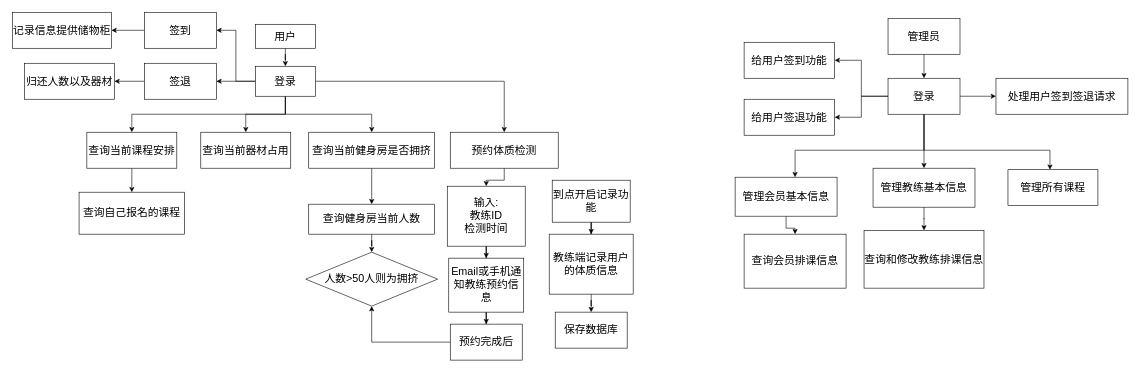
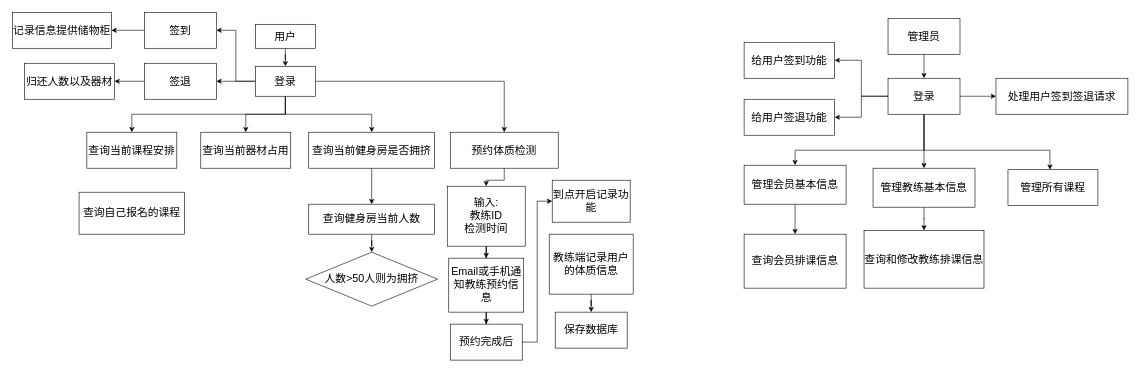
  <mxCell id="0" />
  <mxCell id="1" parent="0" />
  <mxCell id="2" style="edgeStyle=orthogonalEdgeStyle;rounded=0;orthogonalLoop=1;jettySize=auto;html=1;entryX=0.5;entryY=0;entryDx=0;entryDy=0;" parent="1" source="3" target="10" edge="1"><mxGeometry relative="1" as="geometry" /></mxCell>
  <mxCell id="3" value="&lt;font style=&quot;font-size: 18px;&quot;&gt;用户&lt;/font&gt;" style="whiteSpace=wrap;html=1;" parent="1" vertex="1"><mxGeometry x="425" y="40" width="100" height="40" as="geometry" /></mxCell>
  <mxCell id="4" style="edgeStyle=orthogonalEdgeStyle;rounded=0;orthogonalLoop=1;jettySize=auto;html=1;exitX=0.5;exitY=1;exitDx=0;exitDy=0;" parent="1" source="10" target="12" edge="1"><mxGeometry relative="1" as="geometry" /></mxCell>
  <mxCell id="5" style="edgeStyle=orthogonalEdgeStyle;rounded=0;orthogonalLoop=1;jettySize=auto;html=1;" parent="1" source="10" target="13" edge="1"><mxGeometry relative="1" as="geometry" /></mxCell>
  <mxCell id="6" style="edgeStyle=orthogonalEdgeStyle;rounded=0;orthogonalLoop=1;jettySize=auto;html=1;entryX=0.5;entryY=0;entryDx=0;entryDy=0;" parent="1" source="10" target="15" edge="1"><mxGeometry relative="1" as="geometry" /></mxCell>
  <mxCell id="7" style="edgeStyle=orthogonalEdgeStyle;rounded=0;orthogonalLoop=1;jettySize=auto;html=1;entryX=0.5;entryY=0;entryDx=0;entryDy=0;" parent="1" source="10" target="17" edge="1"><mxGeometry relative="1" as="geometry" /></mxCell>
  <mxCell id="8" style="edgeStyle=orthogonalEdgeStyle;rounded=0;orthogonalLoop=1;jettySize=auto;html=1;" parent="1" source="10" target="34" edge="1"><mxGeometry relative="1" as="geometry" /></mxCell>
  <mxCell id="9" style="edgeStyle=orthogonalEdgeStyle;rounded=0;orthogonalLoop=1;jettySize=auto;html=1;entryX=1;entryY=0.5;entryDx=0;entryDy=0;" edge="1" parent="1" source="10" target="37"><mxGeometry relative="1" as="geometry" /></mxCell>
  <mxCell id="10" value="&lt;font style=&quot;font-size: 18px;&quot;&gt;登录&lt;/font&gt;" style="rounded=0;whiteSpace=wrap;html=1;" parent="1" vertex="1"><mxGeometry x="425" y="110" width="100" height="50" as="geometry" /></mxCell>
- <mxCell id="11" style="edgeStyle=orthogonalEdgeStyle;rounded=0;orthogonalLoop=1;jettySize=auto;html=1;" parent="1" source="12" target="32" edge="1"><mxGeometry relative="1" as="geometry" /></mxCell>
  <mxCell id="12" value="&lt;font style=&quot;font-size: 18px;&quot;&gt;查询当前课程安排&lt;/font&gt;" style="rounded=0;whiteSpace=wrap;html=1;" parent="1" vertex="1"><mxGeometry x="144" y="220" width="150" height="60" as="geometry" /></mxCell>
  <mxCell id="13" value="&lt;font style=&quot;font-size: 18px;&quot;&gt;查询当前器材占用&lt;/font&gt;" style="rounded=0;whiteSpace=wrap;html=1;" parent="1" vertex="1"><mxGeometry x="334" y="220" width="150" height="60" as="geometry" /></mxCell>
  <mxCell id="14" style="edgeStyle=orthogonalEdgeStyle;rounded=0;orthogonalLoop=1;jettySize=auto;html=1;entryX=0.5;entryY=0;entryDx=0;entryDy=0;" parent="1" source="15" target="30" edge="1"><mxGeometry relative="1" as="geometry" /></mxCell>
  <mxCell id="15" value="&lt;font style=&quot;font-size: 18px;&quot;&gt;查询当前健身房是否拥挤&lt;/font&gt;" style="rounded=0;whiteSpace=wrap;html=1;" parent="1" vertex="1"><mxGeometry x="514" y="220" width="210" height="60" as="geometry" /></mxCell>
  <mxCell id="16" style="edgeStyle=orthogonalEdgeStyle;rounded=0;orthogonalLoop=1;jettySize=auto;html=1;" parent="1" source="17" target="19" edge="1"><mxGeometry relative="1" as="geometry" /></mxCell>
  <mxCell id="17" value="&lt;font style=&quot;font-size: 18px;&quot;&gt;预约体质检测&lt;/font&gt;" style="rounded=0;whiteSpace=wrap;html=1;" parent="1" vertex="1"><mxGeometry x="750" y="220" width="180" height="60" as="geometry" /></mxCell>
  <mxCell id="18" style="edgeStyle=orthogonalEdgeStyle;rounded=0;orthogonalLoop=1;jettySize=auto;html=1;entryX=0.5;entryY=0;entryDx=0;entryDy=0;" parent="1" source="19" target="21" edge="1"><mxGeometry relative="1" as="geometry" /></mxCell>
  <mxCell id="19" value="&lt;font style=&quot;font-size: 18px;&quot;&gt;输入:&lt;br&gt;教练ID&lt;br&gt;检测时间&lt;br&gt;&lt;/font&gt;" style="rounded=0;whiteSpace=wrap;html=1;" parent="1" vertex="1"><mxGeometry x="745" y="310" width="130" height="100" as="geometry" /></mxCell>
  <mxCell id="20" style="edgeStyle=orthogonalEdgeStyle;rounded=0;orthogonalLoop=1;jettySize=auto;html=1;entryX=0.5;entryY=0;entryDx=0;entryDy=0;" parent="1" source="21" target="23" edge="1"><mxGeometry relative="1" as="geometry" /></mxCell>
  <mxCell id="21" value="&lt;font style=&quot;font-size: 18px;&quot;&gt;Email或手机通知教练预约信息&lt;/font&gt;" style="rounded=0;whiteSpace=wrap;html=1;" parent="1" vertex="1"><mxGeometry x="747.5" y="430" width="125" height="90" as="geometry" /></mxCell>
- <mxCell id="22" style="edgeStyle=orthogonalEdgeStyle;rounded=0;orthogonalLoop=1;jettySize=auto;html=1;" parent="1" source="23" target="31" edge="1"><mxGeometry relative="1" as="geometry" /></mxCell>
+ <mxCell id="22" style="edgeStyle=orthogonalEdgeStyle;rounded=0;orthogonalLoop=1;jettySize=auto;html=1;entryX=0;entryY=0.5;entryDx=0;entryDy=0;" parent="1" source="23" target="25" edge="1"><mxGeometry relative="1" as="geometry" /></mxCell>
  <mxCell id="23" value="&lt;font style=&quot;font-size: 18px;&quot;&gt;预约完成后&lt;/font&gt;" style="rounded=0;whiteSpace=wrap;html=1;" parent="1" vertex="1"><mxGeometry x="750" y="540" width="120" height="60" as="geometry" /></mxCell>
- <mxCell id="24" style="edgeStyle=orthogonalEdgeStyle;rounded=0;orthogonalLoop=1;jettySize=auto;html=1;entryX=0.5;entryY=0;entryDx=0;entryDy=0;" parent="1" source="25" target="27" edge="1"><mxGeometry relative="1" as="geometry" /></mxCell>
  <mxCell id="25" value="&lt;font style=&quot;font-size: 18px;&quot;&gt;到点开启记录功能&lt;/font&gt;" style="rounded=0;whiteSpace=wrap;html=1;" parent="1" vertex="1"><mxGeometry x="920" y="300" width="130" height="70" as="geometry" /></mxCell>
  <mxCell id="26" style="edgeStyle=orthogonalEdgeStyle;rounded=0;orthogonalLoop=1;jettySize=auto;html=1;entryX=0.5;entryY=0;entryDx=0;entryDy=0;" parent="1" source="27" target="28" edge="1"><mxGeometry relative="1" as="geometry" /></mxCell>
  <mxCell id="27" value="&lt;font style=&quot;font-size: 18px;&quot;&gt;教练端记录用户的体质信息&lt;/font&gt;" style="rounded=0;whiteSpace=wrap;html=1;" parent="1" vertex="1"><mxGeometry x="915" y="390" width="140" height="100" as="geometry" /></mxCell>
  <mxCell id="28" value="&lt;font style=&quot;font-size: 18px;&quot;&gt;保存数据库&lt;/font&gt;" style="rounded=0;whiteSpace=wrap;html=1;" parent="1" vertex="1"><mxGeometry x="925" y="520" width="120" height="60" as="geometry" /></mxCell>
  <mxCell id="29" style="edgeStyle=orthogonalEdgeStyle;rounded=0;orthogonalLoop=1;jettySize=auto;html=1;entryX=0.5;entryY=0;entryDx=0;entryDy=0;" parent="1" source="30" target="31" edge="1"><mxGeometry relative="1" as="geometry" /></mxCell>
  <mxCell id="30" value="&lt;font style=&quot;font-size: 18px;&quot;&gt;查询健身房当前人数&lt;/font&gt;" style="rounded=0;whiteSpace=wrap;html=1;" parent="1" vertex="1"><mxGeometry x="514" y="340" width="210" height="50" as="geometry" /></mxCell>
  <mxCell id="31" value="&lt;font style=&quot;font-size: 18px;&quot;&gt;人数&amp;gt;50人则为拥挤&lt;/font&gt;" style="rhombus;whiteSpace=wrap;html=1;" parent="1" vertex="1"><mxGeometry x="509" y="420" width="220" height="90" as="geometry" /></mxCell>
  <mxCell id="32" value="&lt;font style=&quot;font-size: 18px;&quot;&gt;查询自己报名的课程&lt;/font&gt;" style="rounded=0;whiteSpace=wrap;html=1;" parent="1" vertex="1"><mxGeometry x="131" y="320" width="176" height="70" as="geometry" /></mxCell>
  <mxCell id="33" style="edgeStyle=orthogonalEdgeStyle;rounded=0;orthogonalLoop=1;jettySize=auto;html=1;" parent="1" source="34" target="35" edge="1"><mxGeometry relative="1" as="geometry" /></mxCell>
  <mxCell id="34" value="&lt;font style=&quot;font-size: 18px;&quot;&gt;签退&lt;/font&gt;" style="rounded=0;whiteSpace=wrap;html=1;" parent="1" vertex="1"><mxGeometry x="240" y="105" width="120" height="60" as="geometry" /></mxCell>
  <mxCell id="35" value="&lt;font style=&quot;font-size: 18px;&quot;&gt;归还人数以及器材&lt;/font&gt;" style="rounded=0;whiteSpace=wrap;html=1;" parent="1" vertex="1"><mxGeometry x="40" y="105" width="150" height="60" as="geometry" /></mxCell>
  <mxCell id="36" style="edgeStyle=orthogonalEdgeStyle;rounded=0;orthogonalLoop=1;jettySize=auto;html=1;" edge="1" parent="1" source="37" target="38"><mxGeometry relative="1" as="geometry" /></mxCell>
  <mxCell id="37" value="&lt;font style=&quot;font-size: 18px;&quot;&gt;签到&lt;/font&gt;" style="rounded=0;whiteSpace=wrap;html=1;" vertex="1" parent="1"><mxGeometry x="240" y="20" width="120" height="60" as="geometry" /></mxCell>
  <mxCell id="38" value="&lt;font style=&quot;font-size: 18px;&quot;&gt;记录信息提供储物柜&lt;/font&gt;" style="rounded=0;whiteSpace=wrap;html=1;" vertex="1" parent="1"><mxGeometry x="20" y="20" width="165" height="60" as="geometry" /></mxCell>
  <mxCell id="39" style="edgeStyle=orthogonalEdgeStyle;rounded=0;orthogonalLoop=1;jettySize=auto;html=1;entryX=0.5;entryY=0;entryDx=0;entryDy=0;" edge="1" parent="1" source="40" target="47"><mxGeometry relative="1" as="geometry" /></mxCell>
  <mxCell id="40" value="&lt;font style=&quot;font-size: 18px;&quot;&gt;管理员&lt;/font&gt;" style="rounded=0;whiteSpace=wrap;html=1;" vertex="1" parent="1"><mxGeometry x="1480" y="30" width="120" height="60" as="geometry" /></mxCell>
  <mxCell id="41" style="edgeStyle=orthogonalEdgeStyle;rounded=0;orthogonalLoop=1;jettySize=auto;html=1;entryX=1;entryY=0.5;entryDx=0;entryDy=0;" edge="1" parent="1" source="47" target="48"><mxGeometry relative="1" as="geometry" /></mxCell>
  <mxCell id="42" style="edgeStyle=orthogonalEdgeStyle;rounded=0;orthogonalLoop=1;jettySize=auto;html=1;" edge="1" parent="1" source="47" target="49"><mxGeometry relative="1" as="geometry" /></mxCell>
  <mxCell id="43" style="edgeStyle=orthogonalEdgeStyle;rounded=0;orthogonalLoop=1;jettySize=auto;html=1;" edge="1" parent="1" source="47" target="53"><mxGeometry relative="1" as="geometry" /></mxCell>
  <mxCell id="44" style="edgeStyle=orthogonalEdgeStyle;rounded=0;orthogonalLoop=1;jettySize=auto;html=1;" edge="1" parent="1" source="47" target="51"><mxGeometry relative="1" as="geometry"><Array as="points"><mxPoint x="1540" y="250" /><mxPoint x="1325" y="250" /></Array></mxGeometry></mxCell>
  <mxCell id="45" style="edgeStyle=orthogonalEdgeStyle;rounded=0;orthogonalLoop=1;jettySize=auto;html=1;" edge="1" parent="1" source="47" target="56"><mxGeometry relative="1" as="geometry" /></mxCell>
  <mxCell id="46" style="edgeStyle=orthogonalEdgeStyle;rounded=0;orthogonalLoop=1;jettySize=auto;html=1;" edge="1" parent="1" source="47" target="57"><mxGeometry relative="1" as="geometry"><Array as="points"><mxPoint x="1540" y="250" /><mxPoint x="1750" y="250" /></Array></mxGeometry></mxCell>
  <mxCell id="47" value="&lt;font style=&quot;font-size: 18px;&quot;&gt;登录&lt;/font&gt;" style="rounded=0;whiteSpace=wrap;html=1;" vertex="1" parent="1"><mxGeometry x="1480" y="130" width="120" height="60" as="geometry" /></mxCell>
  <mxCell id="48" value="&lt;font style=&quot;font-size: 18px;&quot;&gt;给用户签到功能&lt;/font&gt;" style="rounded=0;whiteSpace=wrap;html=1;" vertex="1" parent="1"><mxGeometry x="1240" y="70" width="151" height="60" as="geometry" /></mxCell>
  <mxCell id="49" value="&lt;font style=&quot;font-size: 18px;&quot;&gt;给用户签退功能&lt;/font&gt;" style="rounded=0;whiteSpace=wrap;html=1;" vertex="1" parent="1"><mxGeometry x="1240" y="165" width="151" height="60" as="geometry" /></mxCell>
  <mxCell id="50" style="edgeStyle=orthogonalEdgeStyle;rounded=0;orthogonalLoop=1;jettySize=auto;html=1;" edge="1" parent="1" source="51" target="55"><mxGeometry relative="1" as="geometry" /></mxCell>
- <mxCell id="51" value="&lt;font style=&quot;font-size: 18px;&quot;&gt;管理会员基本信息&lt;/font&gt;" style="rounded=0;whiteSpace=wrap;html=1;" vertex="1" parent="1"><mxGeometry x="1225" y="295" width="170" height="65" as="geometry" /></mxCell>
+ <mxCell id="51" value="&lt;font style=&quot;font-size: 18px;&quot;&gt;管理会员基本信息&lt;/font&gt;" style="rounded=0;whiteSpace=wrap;html=1;" vertex="1" parent="1"><mxGeometry x="1240" y="275" width="170" height="65" as="geometry" /></mxCell>
  <mxCell id="52" style="edgeStyle=orthogonalEdgeStyle;rounded=0;orthogonalLoop=1;jettySize=auto;html=1;entryX=0.5;entryY=0;entryDx=0;entryDy=0;" edge="1" parent="1" source="53" target="54"><mxGeometry relative="1" as="geometry" /></mxCell>
  <mxCell id="53" value="&lt;font style=&quot;font-size: 18px;&quot;&gt;管理教练基本信息&lt;/font&gt;" style="rounded=0;whiteSpace=wrap;html=1;" vertex="1" parent="1"><mxGeometry x="1455" y="280" width="170" height="65" as="geometry" /></mxCell>
  <mxCell id="54" value="&lt;font style=&quot;font-size: 18px;&quot;&gt;查询和修改教练排课信息&lt;/font&gt;" style="rounded=0;whiteSpace=wrap;html=1;" vertex="1" parent="1"><mxGeometry x="1440" y="383.75" width="200" height="96.25" as="geometry" /></mxCell>
  <mxCell id="55" value="&lt;font style=&quot;font-size: 18px;&quot;&gt;查询会员排课信息&lt;/font&gt;" style="rounded=0;whiteSpace=wrap;html=1;" vertex="1" parent="1"><mxGeometry x="1240" y="390" width="170" height="90" as="geometry" /></mxCell>
  <mxCell id="56" value="&lt;font style=&quot;font-size: 18px;&quot;&gt;处理用户签到签退请求&lt;/font&gt;" style="rounded=0;whiteSpace=wrap;html=1;" vertex="1" parent="1"><mxGeometry x="1660" y="130" width="220" height="60" as="geometry" /></mxCell>
  <mxCell id="57" value="&lt;font style=&quot;font-size: 18px;&quot;&gt;管理所有课程&lt;/font&gt;" style="rounded=0;whiteSpace=wrap;html=1;" vertex="1" parent="1"><mxGeometry x="1680" y="282.5" width="150" height="60" as="geometry" /></mxCell>
